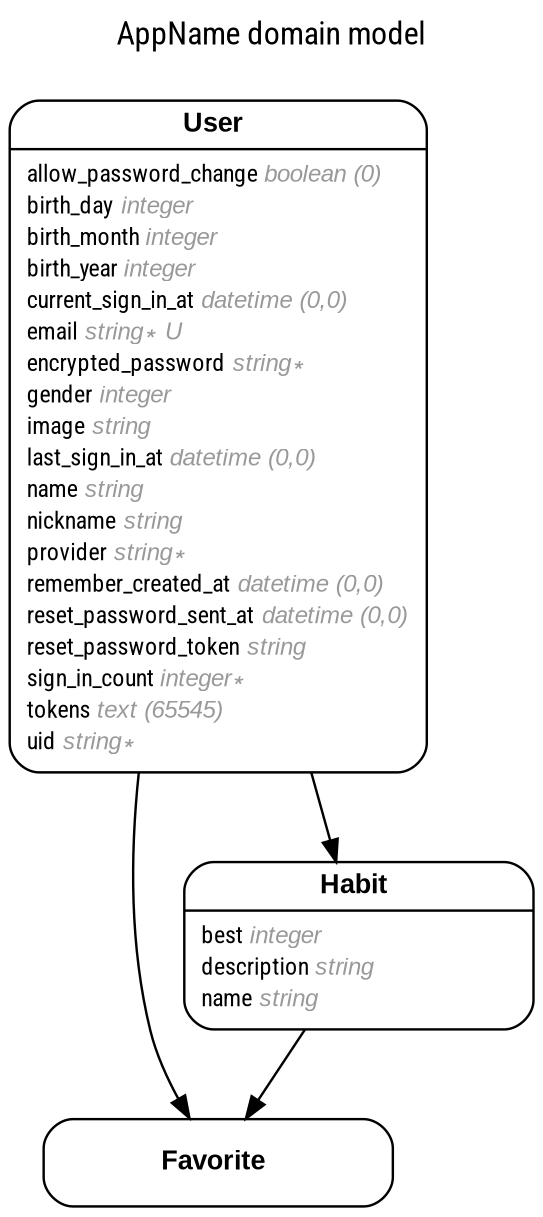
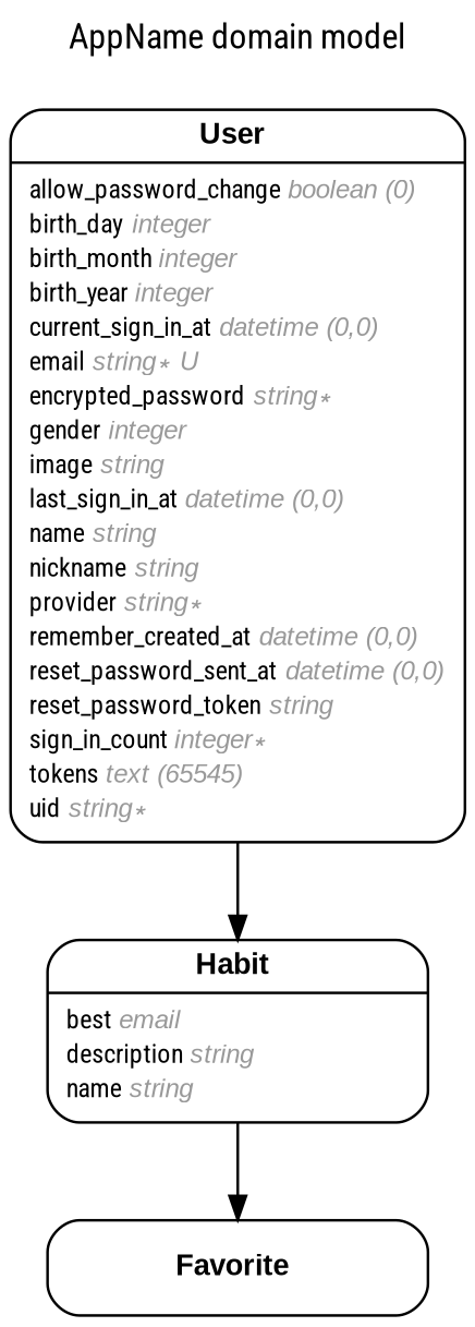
  digraph {
    concentrate=true
    fontname="Roboto Condensed"
    fontsize=13
    label="AppName domain model\n\n"
    labelloc=t
    nodesep=0.4
    rankdir=TB
    ranksep=0.5
    splines=spline
    node [fontname="Roboto Condensed" fontsize=10 margin="0.07,0.05" penwidth=1.0 shape=Mrecord]
    edge [arrowhead=normal arrowsize=0.9 arrowtail=none dir=both fontname="Roboto Condensed" fontsize=7 labelangle=32 labeldistance=1.8 penwidth=1.0 weight=2]
    n1 [label=<{<table border="0" align="center" cellspacing="0.5" cellpadding="0" width="134">   <tr><td align="center" valign="bottom" width="130"><font face="Arial Bold" point-size="11">Favorite</font></td></tr> </table> }>]
-   n2 [label=<{<table border="0" align="center" cellspacing="0.5" cellpadding="0" width="134">   <tr><td align="center" valign="bottom" width="130"><font face="Arial Bold" point-size="11">Habit</font></td></tr> </table> | <table border="0" align="left" cellspacing="2" cellpadding="0" width="134">   <tr><td align="left" width="130" port="best">best <font face="Arial Italic" color="grey60">integer</font></td></tr>   <tr><td align="left" width="130" port="description">description <font face="Arial Italic" color="grey60">string</font></td></tr>   <tr><td align="left" width="130" port="name">name <font face="Arial Italic" color="grey60">string</font></td></tr> </table> }>]
+   n2 [label=<{<table border="0" align="center" cellspacing="0.5" cellpadding="0" width="134">   <tr><td align="center" valign="bottom" width="130"><font face="Arial Bold" point-size="11">Habit</font></td></tr> </table> | <table border="0" align="left" cellspacing="2" cellpadding="0" width="134">   <tr><td align="left" width="130" port="best">best <font face="Arial Italic" color="grey60">email</font></td></tr>   <tr><td align="left" width="130" port="description">description <font face="Arial Italic" color="grey60">string</font></td></tr>   <tr><td align="left" width="130" port="name">name <font face="Arial Italic" color="grey60">string</font></td></tr> </table> }>]
    n3 [label=<{<table border="0" align="center" cellspacing="0.5" cellpadding="0" width="134">   <tr><td align="center" valign="bottom" width="130"><font face="Arial Bold" point-size="11">User</font></td></tr> </table> | <table border="0" align="left" cellspacing="2" cellpadding="0" width="134">   <tr><td align="left" width="130" port="allow_password_change">allow_password_change <font face="Arial Italic" color="grey60">boolean (0)</font></td></tr>   <tr><td align="left" width="130" port="birth_day">birth_day <font face="Arial Italic" color="grey60">integer</font></td></tr>   <tr><td align="left" width="130" port="birth_month">birth_month <font face="Arial Italic" color="grey60">integer</font></td></tr>   <tr><td align="left" width="130" port="birth_year">birth_year <font face="Arial Italic" color="grey60">integer</font></td></tr>   <tr><td align="left" width="130" port="current_sign_in_at">current_sign_in_at <font face="Arial Italic" color="grey60">datetime (0,0)</font></td></tr>   <tr><td align="left" width="130" port="email">email <font face="Arial Italic" color="grey60">string ∗ U</font></td></tr>   <tr><td align="left" width="130" port="encrypted_password">encrypted_password <font face="Arial Italic" color="grey60">string ∗</font></td></tr>   <tr><td align="left" width="130" port="gender">gender <font face="Arial Italic" color="grey60">integer</font></td></tr>   <tr><td align="left" width="130" port="image">image <font face="Arial Italic" color="grey60">string</font></td></tr>   <tr><td align="left" width="130" port="last_sign_in_at">last_sign_in_at <font face="Arial Italic" color="grey60">datetime (0,0)</font></td></tr>   <tr><td align="left" width="130" port="name">name <font face="Arial Italic" color="grey60">string</font></td></tr>   <tr><td align="left" width="130" port="nickname">nickname <font face="Arial Italic" color="grey60">string</font></td></tr>   <tr><td align="left" width="130" port="provider">provider <font face="Arial Italic" color="grey60">string ∗</font></td></tr>   <tr><td align="left" width="130" port="remember_created_at">remember_created_at <font face="Arial Italic" color="grey60">datetime (0,0)</font></td></tr>   <tr><td align="left" width="130" port="reset_password_sent_at">reset_password_sent_at <font face="Arial Italic" color="grey60">datetime (0,0)</font></td></tr>   <tr><td align="left" width="130" port="reset_password_token">reset_password_token <font face="Arial Italic" color="grey60">string</font></td></tr>   <tr><td align="left" width="130" port="sign_in_count">sign_in_count <font face="Arial Italic" color="grey60">integer ∗</font></td></tr>   <tr><td align="left" width="130" port="tokens">tokens <font face="Arial Italic" color="grey60">text (65545)</font></td></tr>   <tr><td align="left" width="130" port="uid">uid <font face="Arial Italic" color="grey60">string ∗</font></td></tr> </table> }>]
    n2 -> n1
-   n3 -> n1
    n3 -> n2
  }
